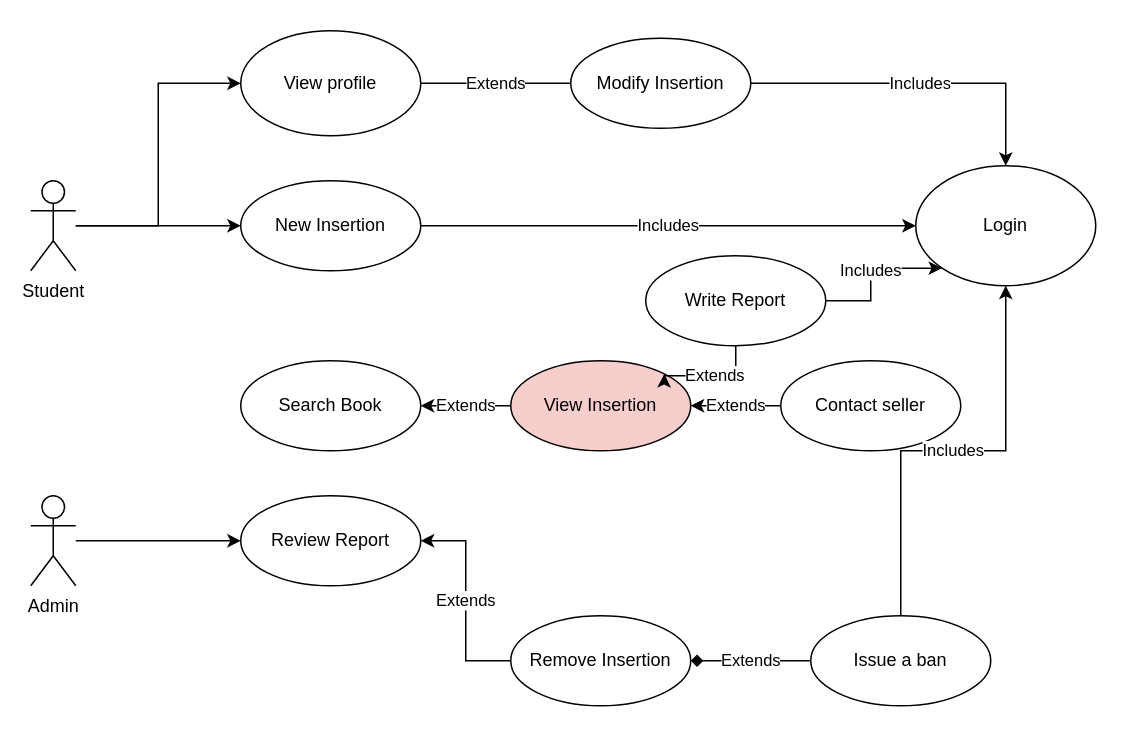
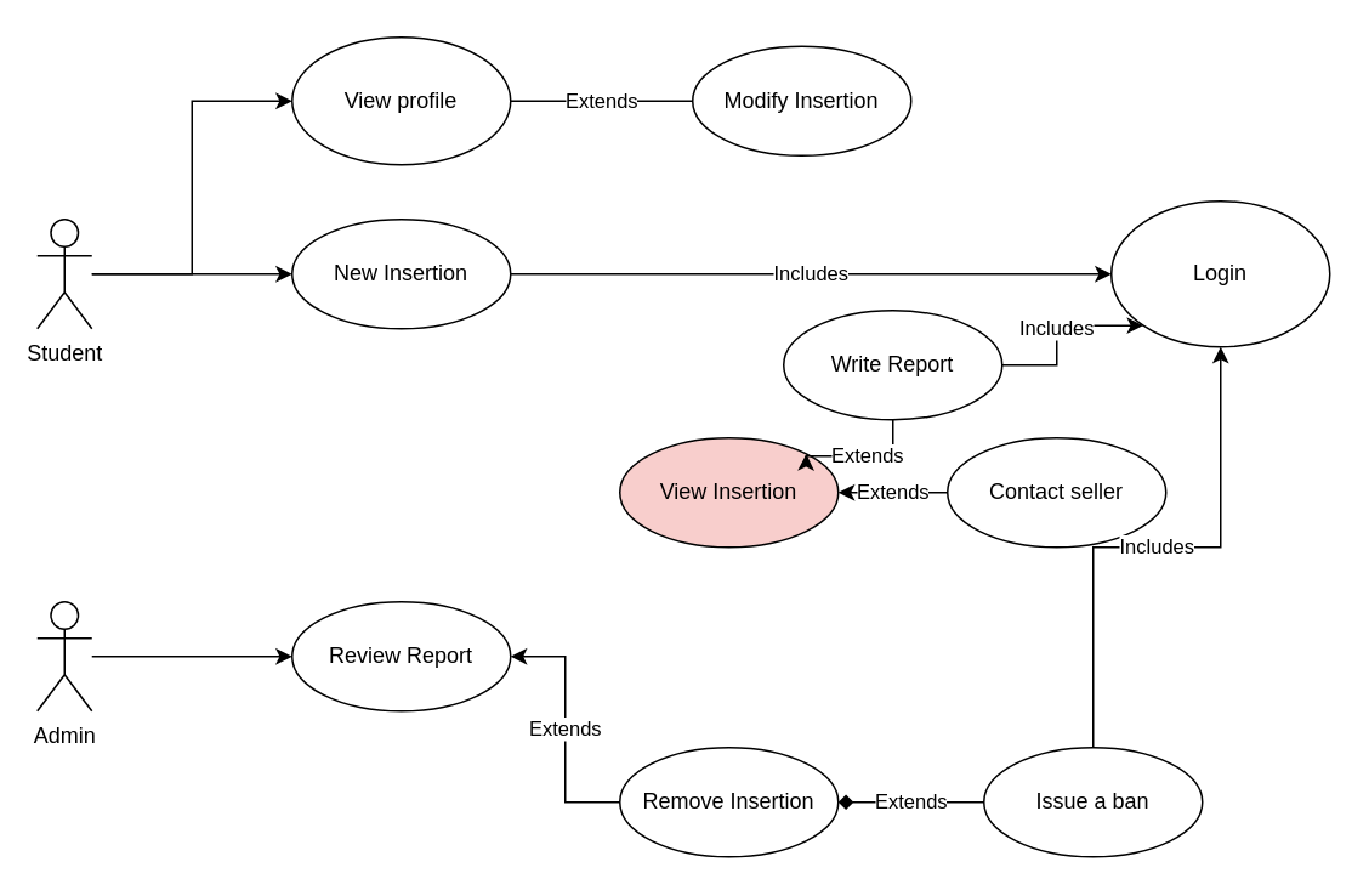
  <mxCell id="0" />
  <mxCell id="1" parent="0" />
  <mxCell id="2" style="edgeStyle=orthogonalEdgeStyle;rounded=0;orthogonalLoop=1;jettySize=auto;html=1;" edge="1" parent="1" source="4" target="8"><mxGeometry relative="1" as="geometry" /></mxCell>
  <mxCell id="3" style="edgeStyle=orthogonalEdgeStyle;rounded=0;orthogonalLoop=1;jettySize=auto;html=1;entryX=0;entryY=0.5;entryDx=0;entryDy=0;" edge="1" parent="1" source="4" target="14"><mxGeometry relative="1" as="geometry" /></mxCell>
  <mxCell id="4" value="Student" style="shape=umlActor;verticalLabelPosition=bottom;labelBackgroundColor=#ffffff;verticalAlign=top;html=1;outlineConnect=0;" vertex="1" parent="1"><mxGeometry x="20" y="120" width="30" height="60" as="geometry" /></mxCell>
  <mxCell id="5" style="edgeStyle=orthogonalEdgeStyle;rounded=0;orthogonalLoop=1;jettySize=auto;html=1;" edge="1" parent="1" source="6" target="9"><mxGeometry relative="1" as="geometry" /></mxCell>
  <mxCell id="6" value="Admin" style="shape=umlActor;verticalLabelPosition=bottom;labelBackgroundColor=#ffffff;verticalAlign=top;html=1;outlineConnect=0;" vertex="1" parent="1"><mxGeometry x="20" y="330" width="30" height="60" as="geometry" /></mxCell>
  <mxCell id="7" value="Includes" style="edgeStyle=orthogonalEdgeStyle;rounded=0;orthogonalLoop=1;jettySize=auto;html=1;entryX=0;entryY=0.5;entryDx=0;entryDy=0;" edge="1" parent="1" source="8" target="13"><mxGeometry relative="1" as="geometry" /></mxCell>
  <mxCell id="8" value="New Insertion" style="ellipse;whiteSpace=wrap;html=1;fontFamily=Helvetica;fontSize=12;fontColor=#000000;align=center;strokeColor=#000000;fillColor=#ffffff;" vertex="1" parent="1"><mxGeometry x="160" y="120" width="120" height="60" as="geometry" /></mxCell>
  <mxCell id="9" value="Review Report" style="ellipse;whiteSpace=wrap;html=1;fontFamily=Helvetica;fontSize=12;fontColor=#000000;align=center;strokeColor=#000000;fillColor=#ffffff;" vertex="1" parent="1"><mxGeometry x="160" y="330" width="120" height="60" as="geometry" /></mxCell>
  <mxCell id="10" value="Extends" style="edgeStyle=orthogonalEdgeStyle;rounded=0;orthogonalLoop=1;jettySize=auto;html=1;entryX=1;entryY=0.5;entryDx=0;entryDy=0;endArrow=none;" edge="1" parent="1" source="12" target="14"><mxGeometry relative="1" as="geometry" /></mxCell>
- <mxCell id="11" value="Includes" style="edgeStyle=orthogonalEdgeStyle;rounded=0;orthogonalLoop=1;jettySize=auto;html=1;" edge="1" parent="1" source="12" target="13"><mxGeometry relative="1" as="geometry" /></mxCell>
  <mxCell id="12" value="Modify Insertion" style="ellipse;whiteSpace=wrap;html=1;fontFamily=Helvetica;fontSize=12;fontColor=#000000;align=center;strokeColor=#000000;fillColor=#ffffff;" vertex="1" parent="1"><mxGeometry x="380" y="25" width="120" height="60" as="geometry" /></mxCell>
  <mxCell id="13" value="Login" style="ellipse;whiteSpace=wrap;html=1;rounded=0;" vertex="1" parent="1"><mxGeometry x="610" y="110" width="120" height="80" as="geometry" /></mxCell>
  <mxCell id="14" value="View profile" style="ellipse;whiteSpace=wrap;html=1;rounded=0;" vertex="1" parent="1"><mxGeometry x="160" y="20" width="120" height="70" as="geometry" /></mxCell>
- <mxCell id="15" value="Search Book" style="ellipse;whiteSpace=wrap;html=1;fontFamily=Helvetica;fontSize=12;fontColor=#000000;align=center;strokeColor=#000000;fillColor=#ffffff;" vertex="1" parent="1"><mxGeometry x="160" y="240" width="120" height="60" as="geometry" /></mxCell>
- <mxCell id="16" value="Extends" style="edgeStyle=orthogonalEdgeStyle;rounded=0;orthogonalLoop=1;jettySize=auto;html=1;entryX=1;entryY=0.5;entryDx=0;entryDy=0;" edge="1" parent="1" source="17" target="15"><mxGeometry relative="1" as="geometry" /></mxCell>
  <mxCell id="17" value="View Insertion" style="ellipse;whiteSpace=wrap;html=1;fontFamily=Helvetica;fontSize=12;fontColor=#000000;align=center;strokeColor=#000000;fillColor=#f8cecc;" vertex="1" parent="1"><mxGeometry x="340" y="240" width="120" height="60" as="geometry" /></mxCell>
  <mxCell id="18" value="Extends" style="edgeStyle=orthogonalEdgeStyle;rounded=0;orthogonalLoop=1;jettySize=auto;html=1;entryX=1;entryY=0.5;entryDx=0;entryDy=0;" edge="1" parent="1" source="19" target="17"><mxGeometry relative="1" as="geometry" /></mxCell>
  <mxCell id="19" value="Contact seller" style="ellipse;whiteSpace=wrap;html=1;fontFamily=Helvetica;fontSize=12;fontColor=#000000;align=center;strokeColor=#000000;fillColor=#ffffff;" vertex="1" parent="1"><mxGeometry x="520" y="240" width="120" height="60" as="geometry" /></mxCell>
  <mxCell id="20" value="Extends" style="edgeStyle=orthogonalEdgeStyle;rounded=0;orthogonalLoop=1;jettySize=auto;html=1;entryX=1;entryY=0.5;entryDx=0;entryDy=0;endArrow=diamond;" edge="1" parent="1" source="22" target="24"><mxGeometry relative="1" as="geometry" /></mxCell>
  <mxCell id="21" value="Includes" style="edgeStyle=orthogonalEdgeStyle;rounded=0;orthogonalLoop=1;jettySize=auto;html=1;entryX=0.5;entryY=1;entryDx=0;entryDy=0;" edge="1" parent="1" source="22" target="13"><mxGeometry relative="1" as="geometry" /></mxCell>
  <mxCell id="22" value="Issue a ban" style="ellipse;whiteSpace=wrap;html=1;fontFamily=Helvetica;fontSize=12;fontColor=#000000;align=center;strokeColor=#000000;fillColor=#ffffff;" vertex="1" parent="1"><mxGeometry x="540" y="410" width="120" height="60" as="geometry" /></mxCell>
  <mxCell id="23" value="Extends" style="edgeStyle=orthogonalEdgeStyle;rounded=0;orthogonalLoop=1;jettySize=auto;html=1;entryX=1;entryY=0.5;entryDx=0;entryDy=0;" edge="1" parent="1" source="24" target="9"><mxGeometry relative="1" as="geometry" /></mxCell>
  <mxCell id="24" value="Remove Insertion" style="ellipse;whiteSpace=wrap;html=1;fontFamily=Helvetica;fontSize=12;fontColor=#000000;align=center;strokeColor=#000000;fillColor=#ffffff;" vertex="1" parent="1"><mxGeometry x="340" y="410" width="120" height="60" as="geometry" /></mxCell>
  <mxCell id="25" value="Includes" style="edgeStyle=orthogonalEdgeStyle;rounded=0;orthogonalLoop=1;jettySize=auto;html=1;entryX=0;entryY=1;entryDx=0;entryDy=0;" edge="1" parent="1" source="27" target="13"><mxGeometry relative="1" as="geometry" /></mxCell>
  <mxCell id="26" value="Extends" style="edgeStyle=orthogonalEdgeStyle;rounded=0;orthogonalLoop=1;jettySize=auto;html=1;entryX=1;entryY=0;entryDx=0;entryDy=0;" edge="1" parent="1" source="27" target="17"><mxGeometry relative="1" as="geometry" /></mxCell>
  <mxCell id="27" value="Write Report" style="ellipse;whiteSpace=wrap;html=1;fontFamily=Helvetica;fontSize=12;fontColor=#000000;align=center;strokeColor=#000000;fillColor=#ffffff;" vertex="1" parent="1"><mxGeometry x="430" y="170" width="120" height="60" as="geometry" /></mxCell>
